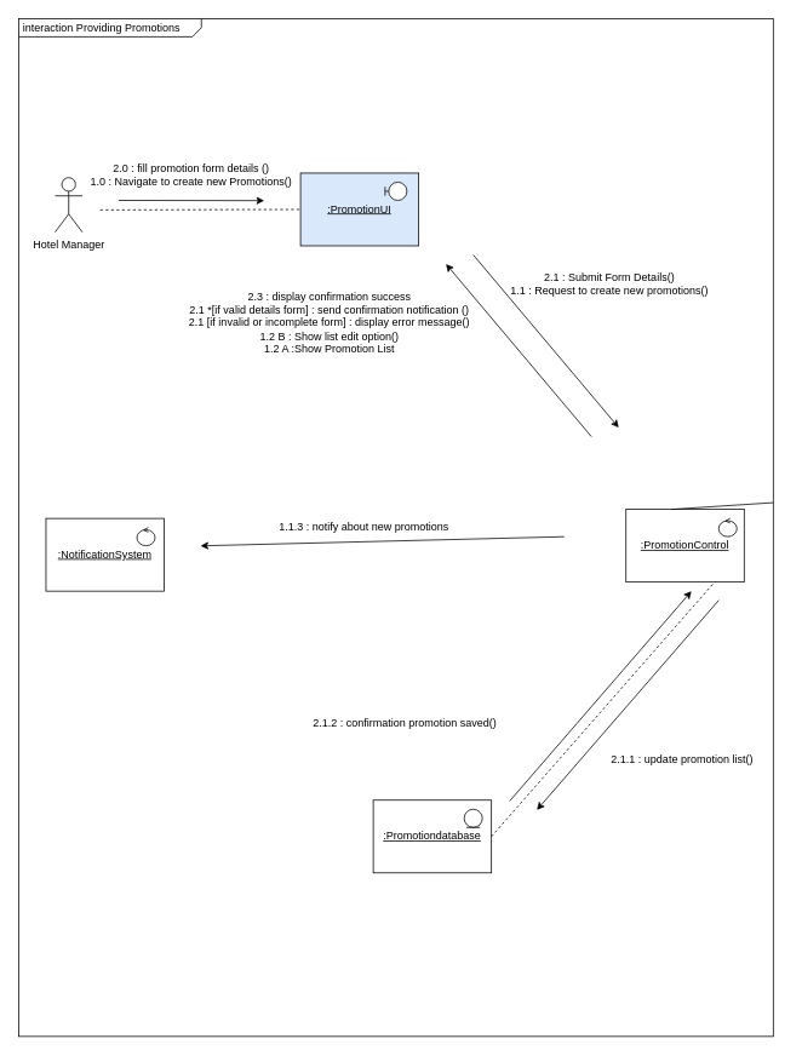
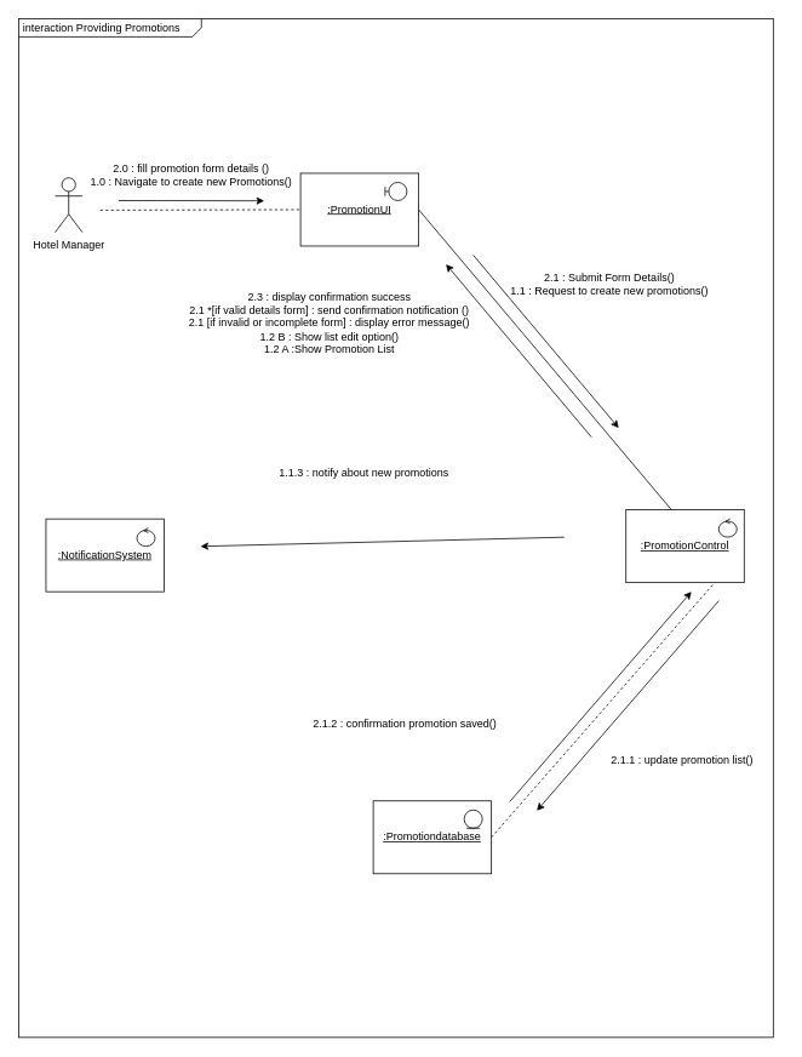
  <mxCell id="0" />
  <mxCell id="1" parent="0" />
  <mxCell id="2" value="&lt;p style=&quot;margin:0px;margin-top:4px;margin-left:5px;text-align:left;&quot;&gt;interaction Providing Promotions&lt;/p&gt;" style="html=1;shape=mxgraph.sysml.package;overflow=fill;labelX=201;align=left;spacingLeft=5;verticalAlign=top;spacingTop=-3;" vertex="1" parent="1"><mxGeometry x="20" y="20" width="830" height="1120" as="geometry" /></mxCell>
- <mxCell id="3" value="&lt;u&gt;:PromotionUI&lt;/u&gt;" style="rounded=0;whiteSpace=wrap;html=1;fillColor=#dae8fc;" vertex="1" parent="1"><mxGeometry x="330" y="190" width="130" height="80" as="geometry" /></mxCell>
+ <mxCell id="3" value="&lt;u&gt;:PromotionUI&lt;/u&gt;" style="rounded=0;whiteSpace=wrap;html=1;" vertex="1" parent="1"><mxGeometry x="330" y="190" width="130" height="80" as="geometry" /></mxCell>
  <mxCell id="4" value="" style="shape=umlBoundary;whiteSpace=wrap;html=1;" vertex="1" parent="1"><mxGeometry x="423" y="200" width="24" height="20" as="geometry" /></mxCell>
  <mxCell id="5" value="" style="endArrow=classic;html=1;rounded=0;entryX=0.408;entryY=0.129;entryDx=0;entryDy=0;entryPerimeter=0;" edge="1" parent="1"><mxGeometry width="50" height="50" relative="1" as="geometry"><mxPoint x="130" y="220" as="sourcePoint" /><mxPoint x="290.08" y="220.29" as="targetPoint" /></mxGeometry></mxCell>
  <mxCell id="6" value="&lt;u&gt;:PromotionControl&lt;/u&gt;" style="rounded=0;whiteSpace=wrap;html=1;" vertex="1" parent="1"><mxGeometry x="688" y="560" width="130" height="80" as="geometry" /></mxCell>
- <mxCell id="7" value="" style="endArrow=none;html=1;rounded=0;exitX=0.385;exitY=0;exitDx=0;exitDy=0;exitPerimeter=0;" edge="1" parent="1" source="6" target="2"><mxGeometry width="50" height="50" relative="1" as="geometry"><mxPoint x="630" y="260" as="sourcePoint" /><mxPoint x="440" y="259.41" as="targetPoint" /></mxGeometry></mxCell>
+ <mxCell id="7" value="" style="endArrow=none;html=1;rounded=0;entryX=1;entryY=0.5;entryDx=0;entryDy=0;exitX=0.385;exitY=0;exitDx=0;exitDy=0;exitPerimeter=0;" edge="1" parent="1" source="6" target="3"><mxGeometry width="50" height="50" relative="1" as="geometry"><mxPoint x="630" y="260" as="sourcePoint" /><mxPoint x="440" y="259.41" as="targetPoint" /></mxGeometry></mxCell>
  <mxCell id="8" value="&lt;u&gt;:Promotiondatabase&lt;/u&gt;" style="rounded=0;whiteSpace=wrap;html=1;" vertex="1" parent="1"><mxGeometry x="410" y="880" width="130" height="80" as="geometry" /></mxCell>
  <mxCell id="9" value="" style="endArrow=none;html=1;rounded=0;entryX=0.75;entryY=1;entryDx=0;entryDy=0;exitX=1;exitY=0.5;exitDx=0;exitDy=0;dashed=1;" edge="1" parent="1" source="8" target="6"><mxGeometry width="50" height="50" relative="1" as="geometry"><mxPoint x="500" y="610" as="sourcePoint" /><mxPoint x="480" y="390" as="targetPoint" /></mxGeometry></mxCell>
  <mxCell id="10" value="" style="ellipse;shape=umlEntity;whiteSpace=wrap;html=1;" vertex="1" parent="1"><mxGeometry x="510" y="890" width="20" height="20" as="geometry" /></mxCell>
  <mxCell id="11" value="Hotel Manager" style="shape=umlActor;html=1;verticalLabelPosition=bottom;verticalAlign=top;align=center;" vertex="1" parent="1"><mxGeometry x="60" y="195" width="30" height="60" as="geometry" /></mxCell>
  <mxCell id="12" value="" style="endArrow=none;html=1;rounded=0;entryX=0;entryY=0.5;entryDx=0;entryDy=0;exitX=0.108;exitY=0.188;exitDx=0;exitDy=0;exitPerimeter=0;dashed=1;" edge="1" parent="1" source="2" target="3"><mxGeometry width="50" height="50" relative="1" as="geometry"><mxPoint x="500" y="310" as="sourcePoint" /><mxPoint x="550" y="260" as="targetPoint" /></mxGeometry></mxCell>
  <mxCell id="13" value="&lt;div&gt;&lt;br&gt;&lt;/div&gt;&lt;div&gt;2.0 : fill promotion form details ()&lt;/div&gt;1.0 : Navigate to create new Promotions()" style="text;html=1;align=center;verticalAlign=middle;whiteSpace=wrap;rounded=0;" vertex="1" parent="1"><mxGeometry x="50" y="170" width="320" height="30" as="geometry" /></mxCell>
  <mxCell id="14" value="&lt;div&gt;&lt;br&gt;&lt;/div&gt;&lt;div&gt;2.1 : Submit Form Details()&lt;/div&gt;1.1 : Request to create new promotions()&lt;div&gt;&lt;/div&gt;" style="text;html=1;align=center;verticalAlign=middle;whiteSpace=wrap;rounded=0;" vertex="1" parent="1"><mxGeometry x="560" y="290" width="220" height="30" as="geometry" /></mxCell>
  <mxCell id="15" value="&lt;div&gt;2.3 : display confirmation success&lt;/div&gt;&lt;div&gt;2.1 *[if valid details form] : send confirmation notification ()&lt;/div&gt;&lt;div&gt;2.1 [if invalid or incomplete form] : display error message()&lt;/div&gt;&lt;div&gt;1.2 B : Show list edit option()&lt;/div&gt;&lt;div&gt;1.2 A :Show Promotion List&lt;/div&gt;&lt;div&gt;&lt;/div&gt;" style="text;html=1;align=center;verticalAlign=middle;whiteSpace=wrap;rounded=0;" vertex="1" parent="1"><mxGeometry x="192" y="340" width="340" height="30" as="geometry" /></mxCell>
  <mxCell id="16" value="" style="endArrow=classic;html=1;rounded=0;" edge="1" parent="1"><mxGeometry width="50" height="50" relative="1" as="geometry"><mxPoint x="650" y="480" as="sourcePoint" /><mxPoint x="490" y="290" as="targetPoint" /></mxGeometry></mxCell>
  <mxCell id="17" value="" style="ellipse;shape=umlControl;whiteSpace=wrap;html=1;" vertex="1" parent="1"><mxGeometry x="790" y="570" width="20" height="20" as="geometry" /></mxCell>
  <mxCell id="18" value="" style="endArrow=classic;html=1;rounded=0;exitX=0.88;exitY=0.482;exitDx=0;exitDy=0;exitPerimeter=0;entryX=0.639;entryY=0.688;entryDx=0;entryDy=0;entryPerimeter=0;" edge="1" parent="1"><mxGeometry width="50" height="50" relative="1" as="geometry"><mxPoint x="790.03" y="660" as="sourcePoint" /><mxPoint x="590" y="890.72" as="targetPoint" /></mxGeometry></mxCell>
  <mxCell id="19" value="2.1.1 : update promotion list()" style="text;html=1;align=center;verticalAlign=middle;whiteSpace=wrap;rounded=0;" vertex="1" parent="1"><mxGeometry x="640" y="820" width="220" height="30" as="geometry" /></mxCell>
  <mxCell id="20" value="2.1.2 : confirmation promotion saved()" style="text;html=1;align=center;verticalAlign=middle;whiteSpace=wrap;rounded=0;" vertex="1" parent="1"><mxGeometry x="335" y="780" width="220" height="30" as="geometry" /></mxCell>
  <mxCell id="21" value="" style="endArrow=classic;html=1;rounded=0;exitX=0.88;exitY=0.482;exitDx=0;exitDy=0;exitPerimeter=0;entryX=0.639;entryY=0.688;entryDx=0;entryDy=0;entryPerimeter=0;" edge="1" parent="1"><mxGeometry width="50" height="50" relative="1" as="geometry"><mxPoint x="560" y="881" as="sourcePoint" /><mxPoint x="760" y="650" as="targetPoint" /></mxGeometry></mxCell>
  <mxCell id="22" value="&lt;u&gt;:NotificationSystem&lt;/u&gt;" style="rounded=0;whiteSpace=wrap;html=1;" vertex="1" parent="1"><mxGeometry x="50" y="570" width="130" height="80" as="geometry" /></mxCell>
  <mxCell id="23" value="" style="ellipse;shape=umlControl;whiteSpace=wrap;html=1;" vertex="1" parent="1"><mxGeometry x="150" y="580" width="20" height="20" as="geometry" /></mxCell>
  <mxCell id="24" value="" style="endArrow=classic;html=1;rounded=0;" edge="1" parent="1"><mxGeometry width="50" height="50" relative="1" as="geometry"><mxPoint x="520" y="280" as="sourcePoint" /><mxPoint x="680" y="470" as="targetPoint" /></mxGeometry></mxCell>
- <mxCell id="25" value="&lt;div&gt;1.1.3 : notify about new promotions&lt;/div&gt;&lt;div&gt;&lt;/div&gt;" style="text;html=1;align=center;verticalAlign=middle;whiteSpace=wrap;rounded=0;" vertex="1" parent="1"><mxGeometry x="230" y="565" width="340" height="30" as="geometry" /></mxCell>
+ <mxCell id="25" value="&lt;div&gt;1.1.3 : notify about new promotions&lt;/div&gt;&lt;div&gt;&lt;/div&gt;" style="text;html=1;align=center;verticalAlign=middle;whiteSpace=wrap;rounded=0;" vertex="1" parent="1"><mxGeometry x="230" y="505" width="340" height="30" as="geometry" /></mxCell>
  <mxCell id="26" value="" style="endArrow=classic;html=1;rounded=0;exitX=0.723;exitY=0.509;exitDx=0;exitDy=0;exitPerimeter=0;entryX=0.241;entryY=0.518;entryDx=0;entryDy=0;entryPerimeter=0;" edge="1" parent="1" source="2" target="2"><mxGeometry width="50" height="50" relative="1" as="geometry"><mxPoint x="550" y="660" as="sourcePoint" /><mxPoint x="500" y="710" as="targetPoint" /></mxGeometry></mxCell>
